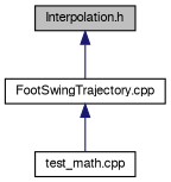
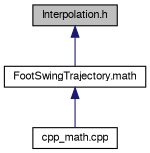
  digraph {
    node [color=black fillcolor=white fontname=FreeSans fontsize=10 shape=record style=filled]
    edge [color=midnightblue dir=back fontname=FreeSans fontsize=10 labelfontname=FreeSans labelfontsize=10 style=solid]
    n1 [fillcolor=grey75 fontcolor=black height=0.2 label="Interpolation.h" width=0.4]
-   n2 [height=0.2 label="FootSwingTrajectory.cpp" width=0.4]
-   n3 [height=0.2 label="test_math.cpp" width=0.4]
+   n2 [height=0.2 label="FootSwingTrajectory.math" width=0.4]
+   n3 [height=0.2 label="cpp_math.cpp" width=0.4]
    n1 -> n2
    n2 -> n3
  }
